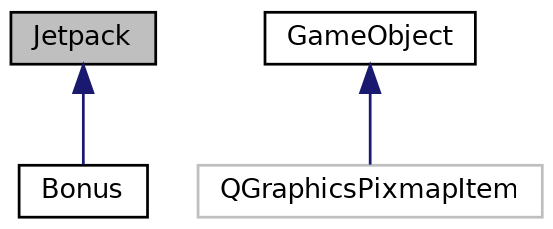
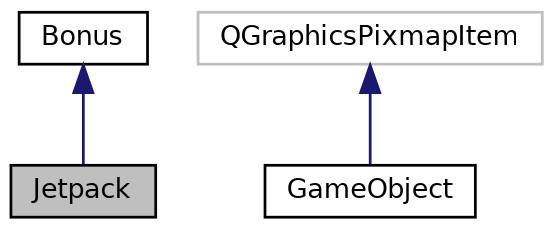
  digraph {
    node [color=black fillcolor=white fontname=Helvetica fontsize=10 shape=record style=filled]
    edge [color=midnightblue dir=back fontname=Helvetica fontsize=10 labelfontname=Helvetica labelfontsize=10 style=solid]
    n1 [fillcolor=grey75 fontcolor=black height=0.2 label=Jetpack width=0.4]
    n2 [height=0.2 label=Bonus width=0.4]
    n3 [height=0.2 label=GameObject width=0.4]
    n4 [color=grey75 height=0.2 label=QGraphicsPixmapItem width=0.4]
-   n1 -> n2
-   n3 -> n4
+   n2 -> n1
+   n4 -> n3
  }
